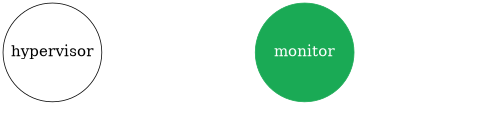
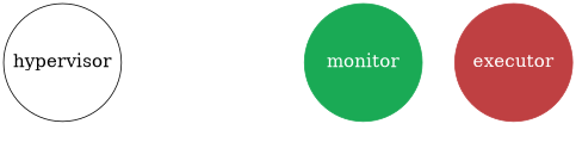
  digraph {
    rankdir=LR
    ranksep=0.5
    node [fontsize=20 shape=circle style=filled]
    edge [arrowsize=0.5 penwidth=0.4 style=invis]
    monitor [color="#1aaa55" fontcolor=white width=1.8]
    hypervisor [width=1.8 style=""]
    tmp [style=invis width=1.8]
+   executor [color="#bf4042" fontcolor=white width=1.8]
+   monitor -> executor
    hypervisor -> monitor
    hypervisor -> tmp
    tmp -> monitor
  }
